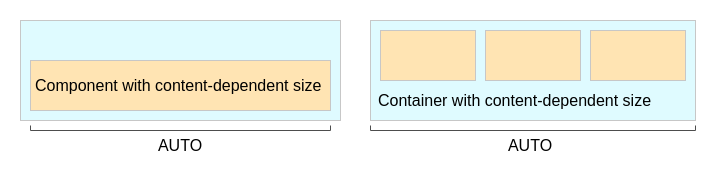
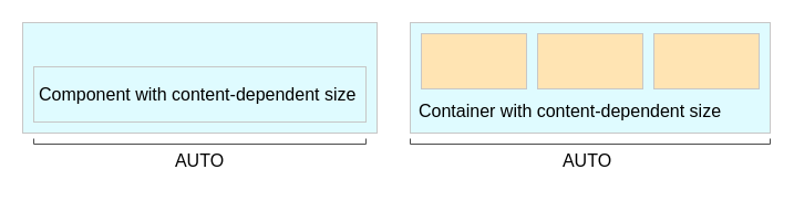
  <mxCell id="0" />
  <mxCell id="1" parent="0" />
  <mxCell id="2" value="" style="rounded=0;whiteSpace=wrap;html=1;fillColor=#DFFBFF;strokeColor=#C7C7C7;" vertex="1" parent="1"><mxGeometry x="20" y="20" width="320" height="100" as="geometry" /></mxCell>
- <mxCell id="3" value="Component with content-dependent size" style="rounded=0;whiteSpace=wrap;html=1;strokeColor=#C7C7C7;fillColor=#FFE4B3;glass=0;shadow=0;sketch=0;fontSize=16;align=left;spacingLeft=3;" vertex="1" parent="1"><mxGeometry x="30" y="60" width="300" height="50" as="geometry" /></mxCell>
+ <mxCell id="3" value="Component with content-dependent size" style="rounded=0;whiteSpace=wrap;html=1;strokeColor=#C7C7C7;fillColor=#dffbff;glass=0;shadow=0;sketch=0;fontSize=16;align=left;spacingLeft=3;" vertex="1" parent="1"><mxGeometry x="30" y="60" width="300" height="50" as="geometry" /></mxCell>
  <mxCell id="4" value="&lt;div style=&quot;font-size: 16px&quot;&gt;Container with content-dependent size&lt;br&gt;&lt;/div&gt;" style="rounded=0;whiteSpace=wrap;html=1;fillColor=#DFFBFF;strokeColor=#C7C7C7;verticalAlign=bottom;align=left;spacingLeft=6;spacingBottom=8;" vertex="1" parent="1"><mxGeometry x="370" y="20" width="325" height="100" as="geometry" /></mxCell>
  <mxCell id="5" value="" style="rounded=0;whiteSpace=wrap;html=1;strokeColor=#C7C7C7;fillColor=#FFE4B3;glass=0;shadow=0;sketch=0;fontSize=16;align=left;spacingLeft=3;" vertex="1" parent="1"><mxGeometry x="380" y="30" width="95" height="50" as="geometry" /></mxCell>
  <mxCell id="6" value="" style="rounded=0;whiteSpace=wrap;html=1;strokeColor=#C7C7C7;fillColor=#FFE4B3;glass=0;shadow=0;sketch=0;fontSize=16;align=left;spacingLeft=3;" vertex="1" parent="1"><mxGeometry x="485" y="30" width="95" height="50" as="geometry" /></mxCell>
  <mxCell id="7" value="" style="rounded=0;whiteSpace=wrap;html=1;strokeColor=#C7C7C7;fillColor=#FFE4B3;glass=0;shadow=0;sketch=0;fontSize=16;align=left;spacingLeft=3;" vertex="1" parent="1"><mxGeometry x="590" y="30" width="95" height="50" as="geometry" /></mxCell>
  <mxCell id="8" value="" style="strokeWidth=1;html=1;shadow=0;dashed=0;shape=mxgraph.android.textfield;align=center;strokeColor=#4D4D4D;pointerEvents=1;rounded=0;glass=0;sketch=0;fontSize=20;fillColor=#FFE4B3;" vertex="1" parent="1"><mxGeometry x="30" y="100" width="300" height="30" as="geometry" /></mxCell>
  <mxCell id="9" value="&lt;font style=&quot;font-size: 16px;&quot;&gt;AUTO&lt;/font&gt;" style="text;html=1;strokeColor=none;fillColor=none;align=center;verticalAlign=middle;whiteSpace=wrap;rounded=0;shadow=0;glass=0;sketch=0;fontSize=16;" vertex="1" parent="1"><mxGeometry x="150" y="130" width="60" height="30" as="geometry" /></mxCell>
  <mxCell id="10" value="" style="strokeWidth=1;html=1;shadow=0;dashed=0;shape=mxgraph.android.textfield;align=center;strokeColor=#4D4D4D;pointerEvents=1;rounded=0;glass=0;sketch=0;fontSize=20;fillColor=#FFE4B3;" vertex="1" parent="1"><mxGeometry x="370" y="100" width="325" height="30" as="geometry" /></mxCell>
  <mxCell id="11" value="&lt;font style=&quot;font-size: 16px;&quot;&gt;AUTO&lt;/font&gt;" style="text;html=1;strokeColor=none;fillColor=none;align=center;verticalAlign=middle;whiteSpace=wrap;rounded=0;shadow=0;glass=0;sketch=0;fontSize=16;" vertex="1" parent="1"><mxGeometry x="500" y="130" width="60" height="30" as="geometry" /></mxCell>
